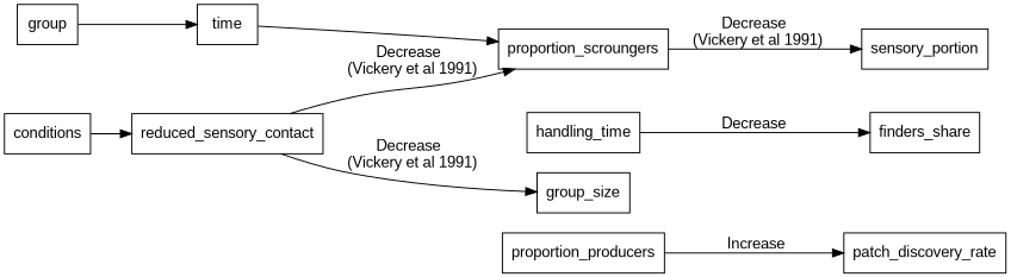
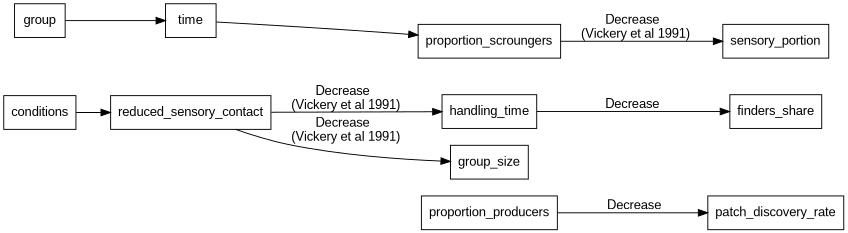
  digraph {
    fontname="Liberation Sans"
    fontsize=12
    rankdir=LR
    node [fontname="Liberation Sans" shape=box]
    edge [fontname="Liberation Sans"]
    patch_discovery_rate
    n2 [label=sensory_portion]
    finders_share
    proportion_producers
    n5 [label=group]
    n6 [label=time]
    proportion_scroungers
    handling_time
    conditions
    reduced_sensory_contact
    group_size
    subgraph sub_1 {
      rank=same
      patch_discovery_rate
      n2
      finders_share
    }
-   proportion_producers -> patch_discovery_rate [label=Increase]
+   proportion_producers -> patch_discovery_rate [label=Decrease]
    n5 -> n6
    n6 -> proportion_scroungers
    proportion_scroungers -> n2 [label="Decrease \n (Vickery et al 1991)"]
    handling_time -> finders_share [label="Decrease "]
    conditions -> reduced_sensory_contact
-   reduced_sensory_contact -> proportion_scroungers [label="Decrease \n (Vickery et al 1991)"]
+   reduced_sensory_contact -> handling_time [label="Decrease \n (Vickery et al 1991)"]
    reduced_sensory_contact -> group_size [label="Decrease \n (Vickery et al 1991)"]
  }
